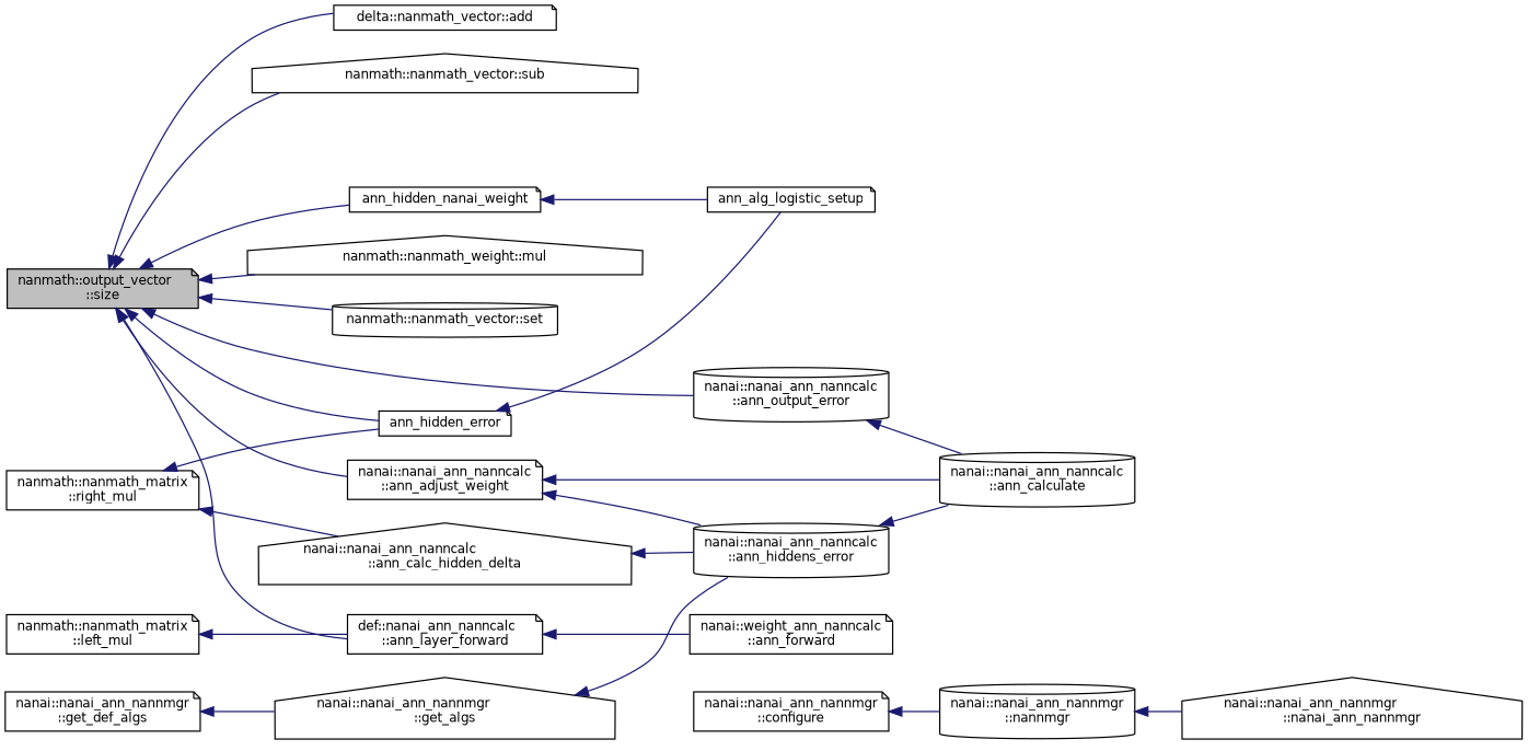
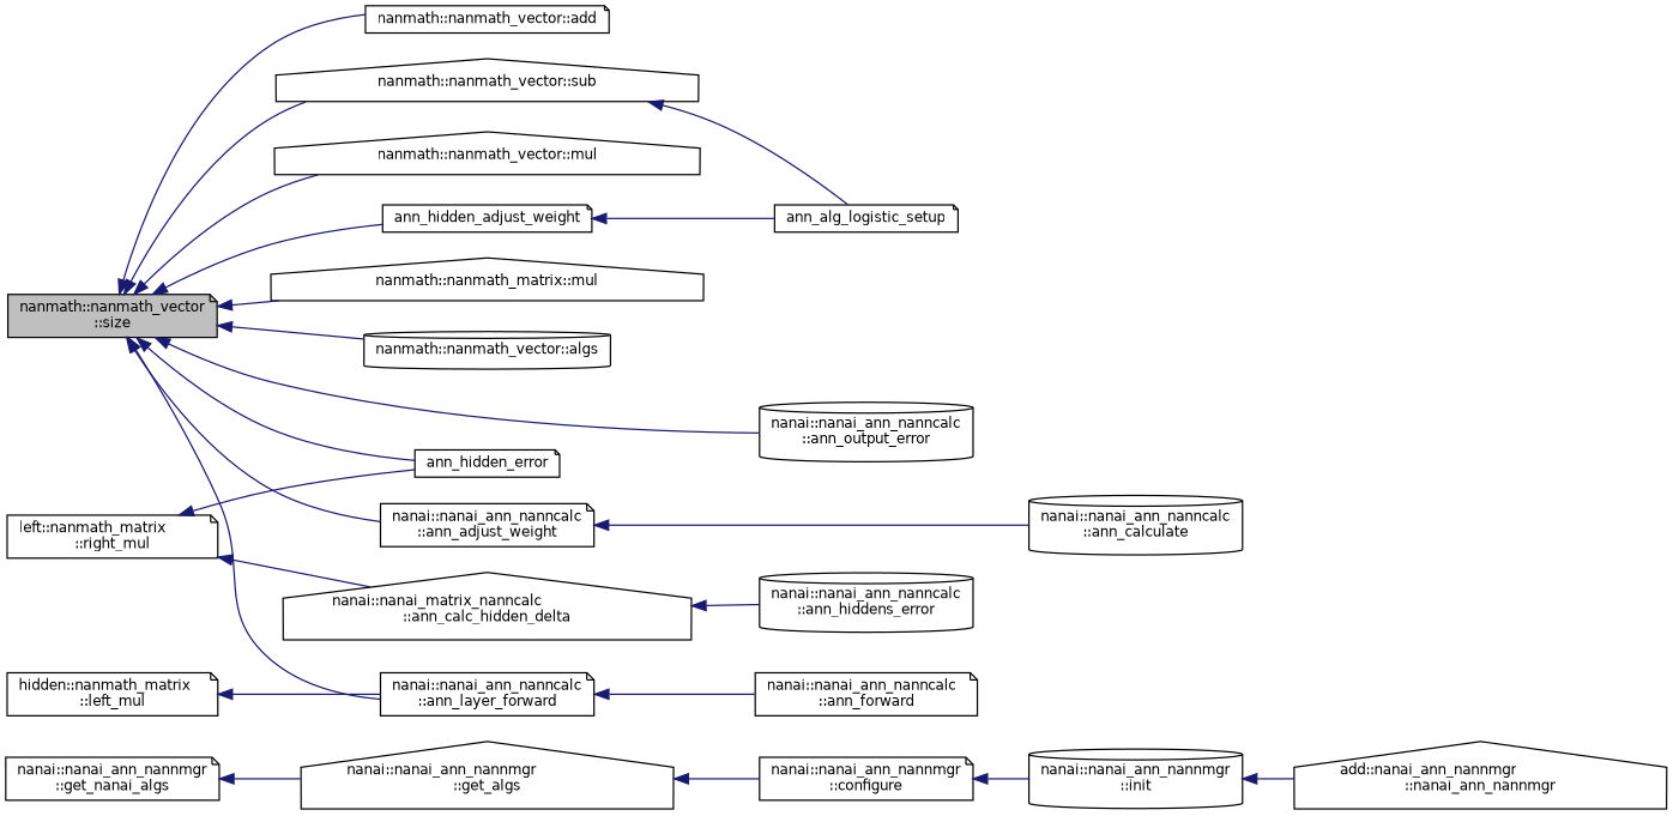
  digraph {
    rankdir=LR
    node [color=black fillcolor=white fontname=Helvetica fontsize=10 shape=note style=filled]
    edge [color=midnightblue dir=back fontname=Helvetica fontsize=10 labelfontname=Helvetica labelfontsize=10 style=solid]
-   n1 [fillcolor=grey75 fontcolor=black height=0.2 label="nanmath::output_vector\l::size" width=0.4]
+   n1 [fillcolor=grey75 fontcolor=black height=0.2 label="nanmath::nanmath_vector\l::size" width=0.4]
    n2 [height=0.2 label=ann_hidden_error width=0.4]
-   n3 [height=0.2 label=ann_hidden_nanai_weight width=0.4]
-   n4 [height=0.2 label="def::nanai_ann_nanncalc\l::ann_layer_forward" width=0.4]
+   n3 [height=0.2 label=ann_hidden_adjust_weight width=0.4]
+   n4 [height=0.2 label="nanai::nanai_ann_nanncalc\l::ann_layer_forward" width=0.4]
    n5 [height=0.2 label="nanai::nanai_ann_nanncalc\l::ann_output_error" shape=cylinder width=0.4]
    n6 [height=0.2 label="nanai::nanai_ann_nanncalc\l::ann_adjust_weight" width=0.4]
-   n7 [height=0.2 label="nanmath::nanmath_weight::mul" shape=house width=0.4]
-   n8 [height=0.2 label="nanmath::nanmath_vector::set" shape=cylinder width=0.4]
-   n9 [height=0.2 label="delta::nanmath_vector::add" width=0.4]
+   n7 [height=0.2 label="nanmath::nanmath_matrix::mul" shape=house width=0.4]
+   n8 [height=0.2 label="nanmath::nanmath_vector::algs" shape=cylinder width=0.4]
+   n9 [height=0.2 label="nanmath::nanmath_vector::add" width=0.4]
    n10 [height=0.2 label="nanmath::nanmath_vector::sub" shape=house width=0.4]
+   n11 [height=0.2 label="nanmath::nanmath_vector::mul" shape=house width=0.4]
    n12 [height=0.2 label=ann_alg_logistic_setup width=0.4]
-   n13 [height=0.2 label="nanai::weight_ann_nanncalc\l::ann_forward" width=0.4]
+   n13 [height=0.2 label="nanai::nanai_ann_nanncalc\l::ann_forward" width=0.4]
    n14 [height=0.2 label="nanai::nanai_ann_nanncalc\l::ann_calculate" shape=cylinder width=0.4]
-   n15 [height=0.2 label="nanai::nanai_ann_nanncalc\l::ann_calc_hidden_delta" shape=house width=0.4]
+   n15 [height=0.2 label="nanai::nanai_matrix_nanncalc\l::ann_calc_hidden_delta" shape=house width=0.4]
    n16 [height=0.2 label="nanai::nanai_ann_nanncalc\l::ann_hiddens_error" shape=cylinder width=0.4]
-   n17 [height=0.2 label="nanmath::nanmath_matrix\l::left_mul" width=0.4]
-   n18 [height=0.2 label="nanmath::nanmath_matrix\l::right_mul" width=0.4]
-   n19 [height=0.2 label="nanai::nanai_ann_nannmgr\l::get_def_algs" width=0.4]
+   n17 [height=0.2 label="hidden::nanmath_matrix\l::left_mul" width=0.4]
+   n18 [height=0.2 label="left::nanmath_matrix\l::right_mul" width=0.4]
+   n19 [height=0.2 label="nanai::nanai_ann_nannmgr\l::get_nanai_algs" width=0.4]
    n20 [height=0.2 label="nanai::nanai_ann_nannmgr\l::get_algs" shape=house width=0.4]
    n21 [height=0.2 label="nanai::nanai_ann_nannmgr\l::configure" width=0.4]
-   n22 [height=0.2 label="nanai::nanai_ann_nannmgr\l::nannmgr" shape=cylinder width=0.4]
-   n23 [height=0.2 label="nanai::nanai_ann_nannmgr\l::nanai_ann_nannmgr" shape=house width=0.4]
+   n22 [height=0.2 label="nanai::nanai_ann_nannmgr\l::init" shape=cylinder width=0.4]
+   n23 [height=0.2 label="add::nanai_ann_nannmgr\l::nanai_ann_nannmgr" shape=house width=0.4]
    n1 -> n2
    n1 -> n3
    n1 -> n4
    n1 -> n5
    n1 -> n6
    n1 -> n7
    n1 -> n8
    n1 -> n9
    n1 -> n10
-   n2 -> n12
+   n1 -> n11
+   n10 -> n12
    n3 -> n12
    n4 -> n13
-   n5 -> n14
    n6 -> n14
-   n6 -> n16
    n15 -> n16
-   n16 -> n14
    n17 -> n4
    n18 -> n2
    n18 -> n15
    n19 -> n20
-   n20 -> n16
+   n20 -> n21
    n21 -> n22
    n22 -> n23
  }
